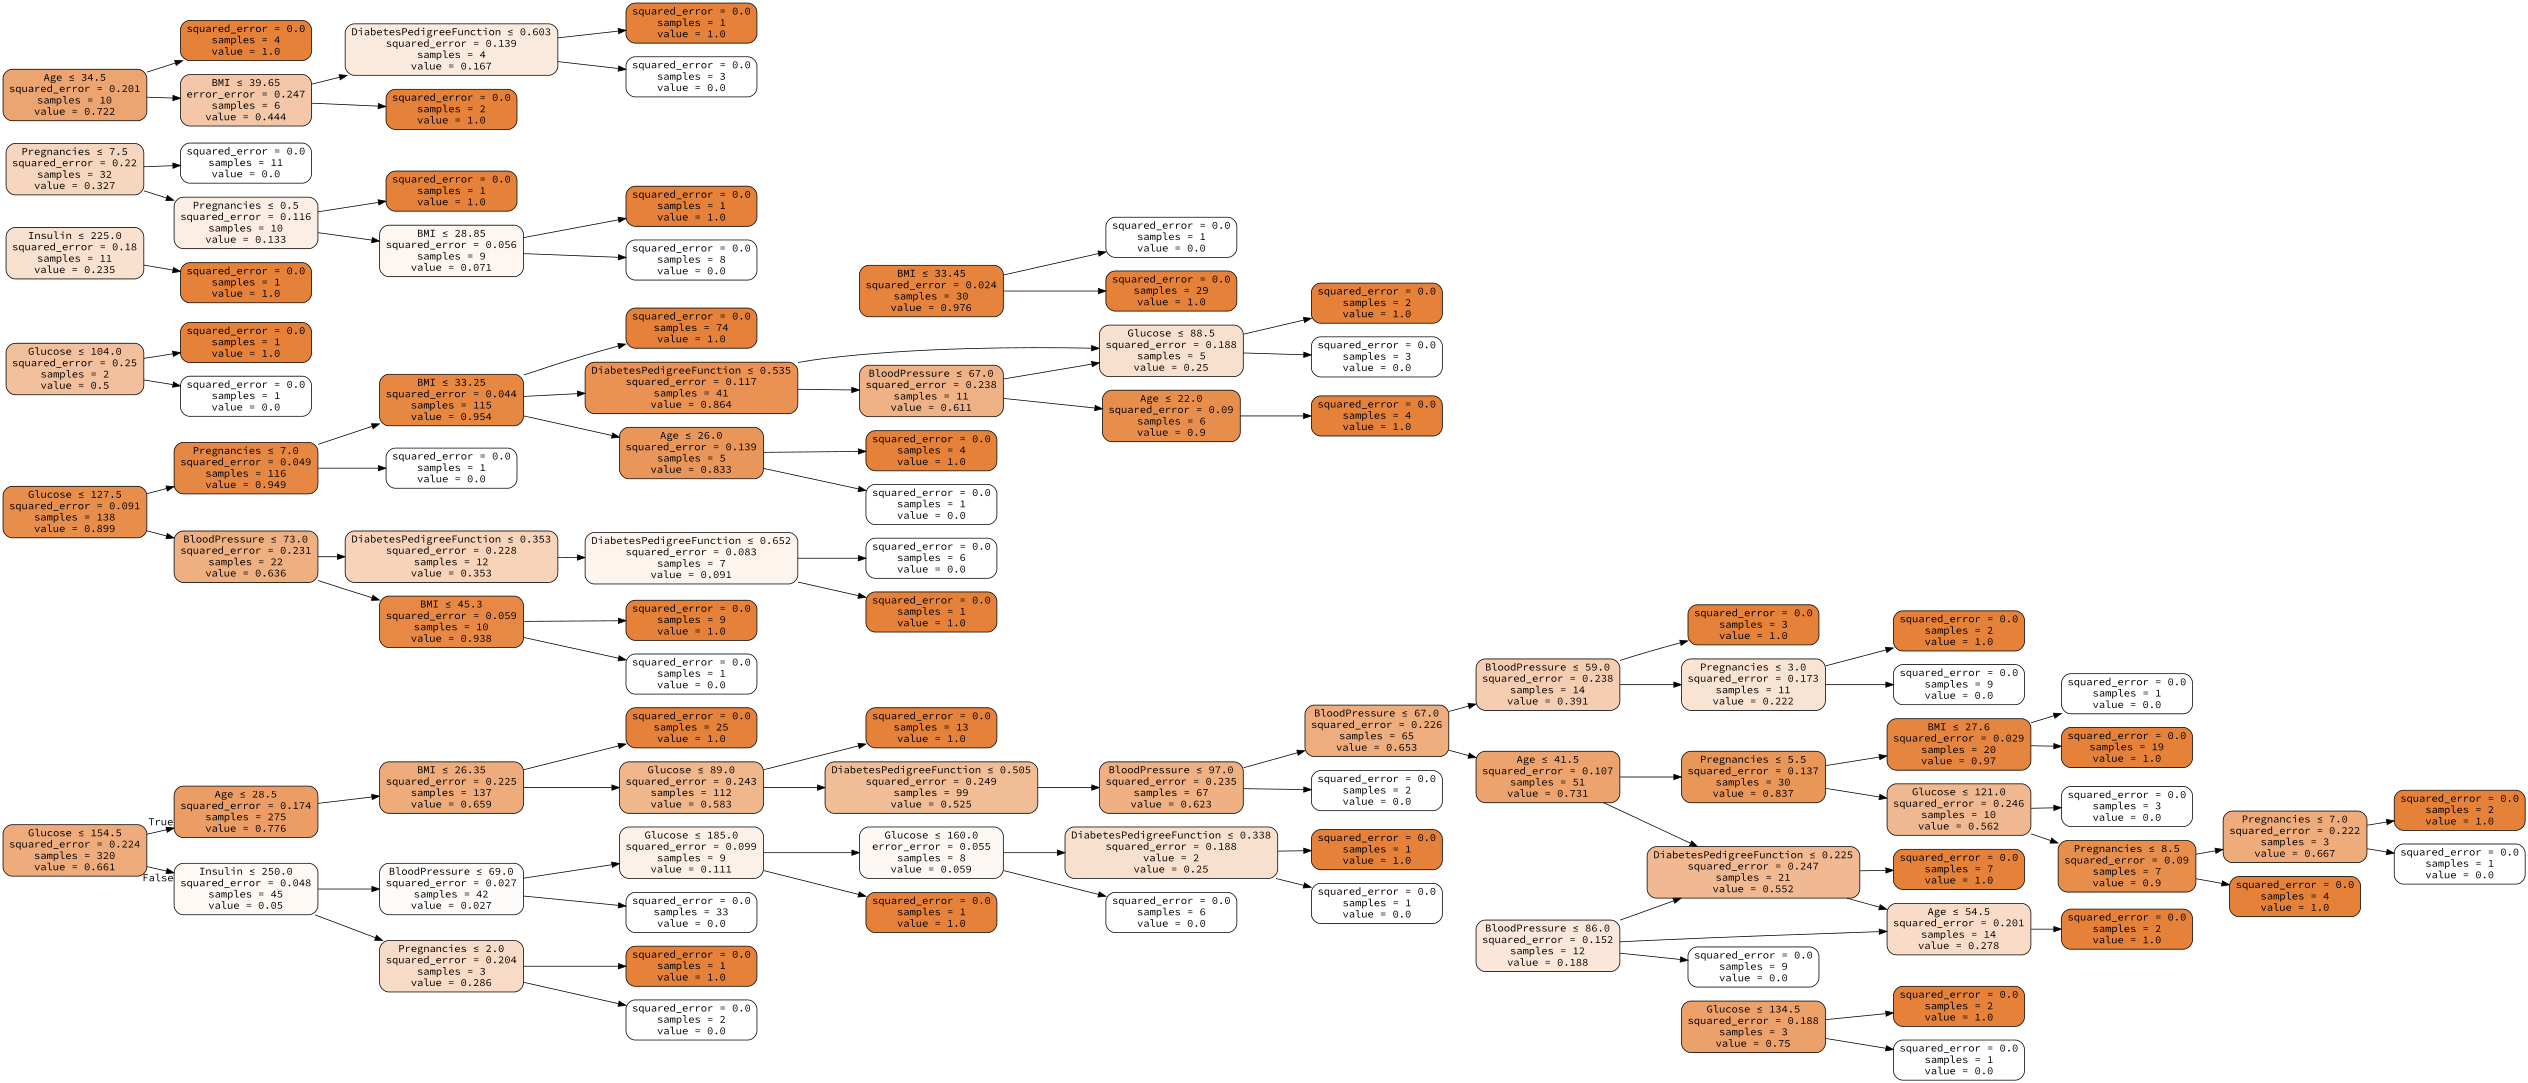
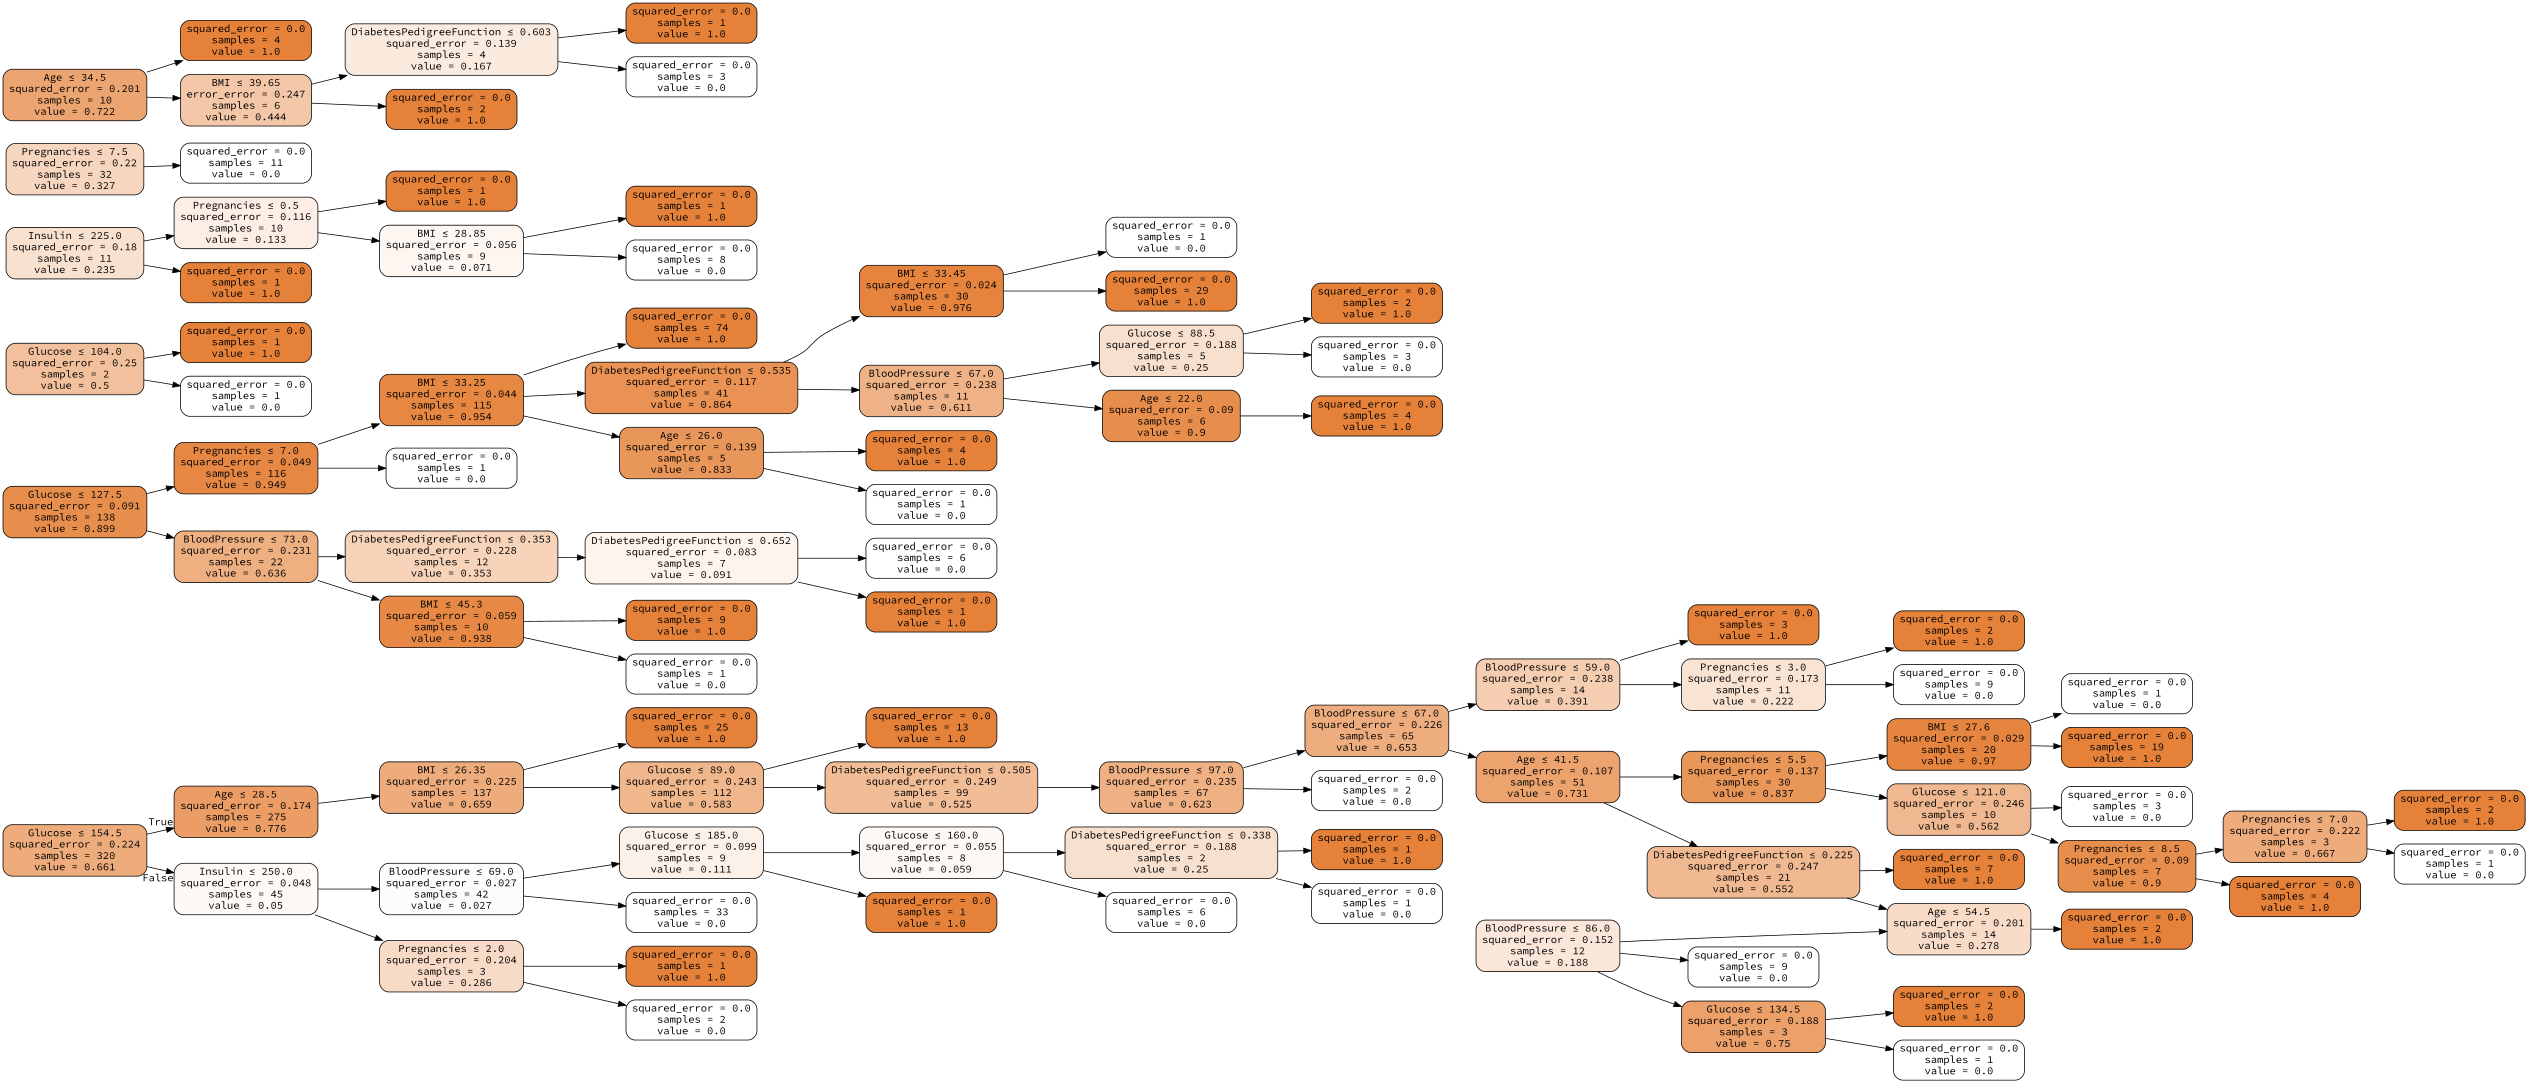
  digraph {
    fontname="Source Code Pro"
    rankdir=LR
    node [color=black fillcolor="#e58139" fontname="Source Code Pro" shape=box style="filled, rounded"]
    edge [fontname="Source Code Pro"]
    n1 [fillcolor="#eeac7c" label=<Glucose &le; 154.5<br/>squared_error = 0.224<br/>samples = 320<br/>value = 0.661>]
    n2 [fillcolor="#eb9d65" label=<Age &le; 28.5<br/>squared_error = 0.174<br/>samples = 275<br/>value = 0.776>]
    n3 [fillcolor="#fef9f5" label=<Insulin &le; 250.0<br/>squared_error = 0.048<br/>samples = 45<br/>value = 0.05>]
    n4 [fillcolor="#eeac7c" label=<BMI &le; 26.35<br/>squared_error = 0.225<br/>samples = 137<br/>value = 0.659>]
    n5 [fillcolor="#fefcfa" label=<BloodPressure &le; 69.0<br/>squared_error = 0.027<br/>samples = 42<br/>value = 0.027>]
    n6 [fillcolor="#f8dbc6" label=<Pregnancies &le; 2.0<br/>squared_error = 0.204<br/>samples = 3<br/>value = 0.286>]
    n7 [fillcolor="#e88e4d" label=<Glucose &le; 127.5<br/>squared_error = 0.091<br/>samples = 138<br/>value = 0.899>]
    n8 [fillcolor="#e68743" label=<Pregnancies &le; 7.0<br/>squared_error = 0.049<br/>samples = 116<br/>value = 0.949>]
    n9 [fillcolor="#eeaf81" label=<BloodPressure &le; 73.0<br/>squared_error = 0.231<br/>samples = 22<br/>value = 0.636>]
    n10 [label=<squared_error = 0.0<br/>samples = 25<br/>value = 1.0>]
    n11 [fillcolor="#f0b68c" label=<Glucose &le; 89.0<br/>squared_error = 0.243<br/>samples = 112<br/>value = 0.583>]
    n12 [fillcolor="#e68742" label=<BMI &le; 33.25<br/>squared_error = 0.044<br/>samples = 115<br/>value = 0.954>]
    n13 [fillcolor="#ffffff" label=<squared_error = 0.0<br/>samples = 1<br/>value = 0.0>]
    n14 [fillcolor="#f6d3b9" label=<DiabetesPedigreeFunction &le; 0.353<br/>squared_error = 0.228<br/>samples = 12<br/>value = 0.353>]
    n15 [fillcolor="#e78945" label=<BMI &le; 45.3<br/>squared_error = 0.059<br/>samples = 10<br/>value = 0.938>]
    n16 [label=<squared_error = 0.0<br/>samples = 74<br/>value = 1.0>]
    n17 [fillcolor="#e99254" label=<DiabetesPedigreeFunction &le; 0.535<br/>squared_error = 0.117<br/>samples = 41<br/>value = 0.864>]
    n18 [fillcolor="#e9965a" label=<Age &le; 26.0<br/>squared_error = 0.139<br/>samples = 5<br/>value = 0.833>]
    n19 [fillcolor="#e6843e" label=<BMI &le; 33.45<br/>squared_error = 0.024<br/>samples = 30<br/>value = 0.976>]
    n20 [fillcolor="#efb286" label=<BloodPressure &le; 67.0<br/>squared_error = 0.238<br/>samples = 11<br/>value = 0.611>]
    n21 [fillcolor="#ffffff" label=<squared_error = 0.0<br/>samples = 1<br/>value = 0.0>]
    n22 [label=<squared_error = 0.0<br/>samples = 29<br/>value = 1.0>]
    n23 [fillcolor="#f8e0ce" label=<Glucose &le; 88.5<br/>squared_error = 0.188<br/>samples = 5<br/>value = 0.25>]
    n24 [fillcolor="#e88e4d" label=<Age &le; 22.0<br/>squared_error = 0.09<br/>samples = 6<br/>value = 0.9>]
    n25 [label=<squared_error = 0.0<br/>samples = 2<br/>value = 1.0>]
    n26 [fillcolor="#ffffff" label=<squared_error = 0.0<br/>samples = 3<br/>value = 0.0>]
    n27 [label=<squared_error = 0.0<br/>samples = 4<br/>value = 1.0>]
    n28 [fillcolor="#f2c09c" label=<Glucose &le; 104.0<br/>squared_error = 0.25<br/>samples = 2<br/>value = 0.5>]
    n29 [label=<squared_error = 0.0<br/>samples = 1<br/>value = 1.0>]
    n30 [fillcolor="#ffffff" label=<squared_error = 0.0<br/>samples = 1<br/>value = 0.0>]
    n31 [fillcolor="#fdf4ed" label=<DiabetesPedigreeFunction &le; 0.652<br/>squared_error = 0.083<br/>samples = 7<br/>value = 0.091>]
    n32 [label=<squared_error = 0.0<br/>samples = 9<br/>value = 1.0>]
    n33 [fillcolor="#ffffff" label=<squared_error = 0.0<br/>samples = 1<br/>value = 0.0>]
    n34 [label=<squared_error = 0.0<br/>samples = 4<br/>value = 1.0>]
    n35 [fillcolor="#ffffff" label=<squared_error = 0.0<br/>samples = 1<br/>value = 0.0>]
    n36 [fillcolor="#ffffff" label=<squared_error = 0.0<br/>samples = 6<br/>value = 0.0>]
    n37 [label=<squared_error = 0.0<br/>samples = 1<br/>value = 1.0>]
    n38 [label=<squared_error = 0.0<br/>samples = 13<br/>value = 1.0>]
    n39 [fillcolor="#f1bd97" label=<DiabetesPedigreeFunction &le; 0.505<br/>squared_error = 0.249<br/>samples = 99<br/>value = 0.525>]
    n40 [fillcolor="#efb184" label=<BloodPressure &le; 97.0<br/>squared_error = 0.235<br/>samples = 67<br/>value = 0.623>]
    n41 [fillcolor="#eead7e" label=<BloodPressure &le; 67.0<br/>squared_error = 0.226<br/>samples = 65<br/>value = 0.653>]
    n42 [fillcolor="#ffffff" label=<squared_error = 0.0<br/>samples = 2<br/>value = 0.0>]
    n43 [fillcolor="#f6d6be" label=<Pregnancies &le; 7.5<br/>squared_error = 0.22<br/>samples = 32<br/>value = 0.327>]
    n44 [fillcolor="#ffffff" label=<squared_error = 0.0<br/>samples = 11<br/>value = 0.0>]
    n45 [fillcolor="#f5ceb2" label=<BloodPressure &le; 59.0<br/>squared_error = 0.238<br/>samples = 14<br/>value = 0.391>]
    n46 [fillcolor="#eca36e" label=<Age &le; 41.5<br/>squared_error = 0.107<br/>samples = 51<br/>value = 0.731>]
    n47 [label=<squared_error = 0.0<br/>samples = 3<br/>value = 1.0>]
    n48 [fillcolor="#f9e3d3" label=<Pregnancies &le; 3.0<br/>squared_error = 0.173<br/>samples = 11<br/>value = 0.222>]
    n49 [fillcolor="#e99659" label=<Pregnancies &le; 5.5<br/>squared_error = 0.137<br/>samples = 30<br/>value = 0.837>]
    n50 [fillcolor="#f1b992" label=<DiabetesPedigreeFunction &le; 0.225<br/>squared_error = 0.247<br/>samples = 21<br/>value = 0.552>]
    n51 [label=<squared_error = 0.0<br/>samples = 2<br/>value = 1.0>]
    n52 [fillcolor="#ffffff" label=<squared_error = 0.0<br/>samples = 9<br/>value = 0.0>]
    n53 [fillcolor="#e6853f" label=<BMI &le; 27.6<br/>squared_error = 0.029<br/>samples = 20<br/>value = 0.97>]
    n54 [fillcolor="#f0b890" label=<Glucose &le; 121.0<br/>squared_error = 0.246<br/>samples = 10<br/>value = 0.562>]
    n55 [label=<squared_error = 0.0<br/>samples = 7<br/>value = 1.0>]
    n56 [fillcolor="#f8dcc8" label=<Age &le; 54.5<br/>squared_error = 0.201<br/>samples = 14<br/>value = 0.278>]
    n57 [fillcolor="#ffffff" label=<squared_error = 0.0<br/>samples = 1<br/>value = 0.0>]
    n58 [label=<squared_error = 0.0<br/>samples = 19<br/>value = 1.0>]
    n59 [fillcolor="#ffffff" label=<squared_error = 0.0<br/>samples = 3<br/>value = 0.0>]
    n60 [fillcolor="#e88e4d" label=<Pregnancies &le; 8.5<br/>squared_error = 0.09<br/>samples = 7<br/>value = 0.9>]
    n61 [fillcolor="#eeab7b" label=<Pregnancies &le; 7.0<br/>squared_error = 0.222<br/>samples = 3<br/>value = 0.667>]
    n62 [label=<squared_error = 0.0<br/>samples = 4<br/>value = 1.0>]
    n63 [label=<squared_error = 0.0<br/>samples = 2<br/>value = 1.0>]
    n64 [fillcolor="#ffffff" label=<squared_error = 0.0<br/>samples = 1<br/>value = 0.0>]
    n65 [label=<squared_error = 0.0<br/>samples = 2<br/>value = 1.0>]
    n66 [fillcolor="#fae7da" label=<BloodPressure &le; 86.0<br/>squared_error = 0.152<br/>samples = 12<br/>value = 0.188>]
    n67 [fillcolor="#ffffff" label=<squared_error = 0.0<br/>samples = 9<br/>value = 0.0>]
    n68 [fillcolor="#eca06a" label=<Glucose &le; 134.5<br/>squared_error = 0.188<br/>samples = 3<br/>value = 0.75>]
    n69 [label=<squared_error = 0.0<br/>samples = 2<br/>value = 1.0>]
    n70 [fillcolor="#ffffff" label=<squared_error = 0.0<br/>samples = 1<br/>value = 0.0>]
    n71 [fillcolor="#eca470" label=<Age &le; 34.5<br/>squared_error = 0.201<br/>samples = 10<br/>value = 0.722>]
    n72 [label=<squared_error = 0.0<br/>samples = 4<br/>value = 1.0>]
    n73 [fillcolor="#f3c7a7" label=<BMI &le; 39.65<br/>error_error = 0.247<br/>samples = 6<br/>value = 0.444>]
    n74 [fillcolor="#f9e1d0" label=<Insulin &le; 225.0<br/>squared_error = 0.18<br/>samples = 11<br/>value = 0.235>]
    n75 [fillcolor="#fceee5" label=<Pregnancies &le; 0.5<br/>squared_error = 0.116<br/>samples = 10<br/>value = 0.133>]
    n76 [label=<squared_error = 0.0<br/>samples = 1<br/>value = 1.0>]
    n77 [fillcolor="#fbeade" label=<DiabetesPedigreeFunction &le; 0.603<br/>squared_error = 0.139<br/>samples = 4<br/>value = 0.167>]
    n78 [label=<squared_error = 0.0<br/>samples = 2<br/>value = 1.0>]
    n79 [label=<squared_error = 0.0<br/>samples = 1<br/>value = 1.0>]
    n80 [fillcolor="#ffffff" label=<squared_error = 0.0<br/>samples = 3<br/>value = 0.0>]
    n81 [label=<squared_error = 0.0<br/>samples = 1<br/>value = 1.0>]
    n82 [fillcolor="#fdf6f1" label=<BMI &le; 28.85<br/>squared_error = 0.056<br/>samples = 9<br/>value = 0.071>]
    n83 [label=<squared_error = 0.0<br/>samples = 1<br/>value = 1.0>]
    n84 [fillcolor="#ffffff" label=<squared_error = 0.0<br/>samples = 8<br/>value = 0.0>]
    n85 [fillcolor="#fcf1e9" label=<Glucose &le; 185.0<br/>squared_error = 0.099<br/>samples = 9<br/>value = 0.111>]
    n86 [fillcolor="#ffffff" label=<squared_error = 0.0<br/>samples = 33<br/>value = 0.0>]
    n87 [label=<squared_error = 0.0<br/>samples = 1<br/>value = 1.0>]
    n88 [fillcolor="#ffffff" label=<squared_error = 0.0<br/>samples = 2<br/>value = 0.0>]
-   n89 [fillcolor="#fdf8f3" label=<Glucose &le; 160.0<br/>error_error = 0.055<br/>samples = 8<br/>value = 0.059>]
+   n89 [fillcolor="#fdf8f3" label=<Glucose &le; 160.0<br/>squared_error = 0.055<br/>samples = 8<br/>value = 0.059>]
    n90 [label=<squared_error = 0.0<br/>samples = 1<br/>value = 1.0>]
-   n91 [fillcolor="#f8e0ce" label=<DiabetesPedigreeFunction &le; 0.338<br/>squared_error = 0.188<br/>value = 2<br/>value = 0.25>]
+   n91 [fillcolor="#f8e0ce" label=<DiabetesPedigreeFunction &le; 0.338<br/>squared_error = 0.188<br/>samples = 2<br/>value = 0.25>]
    n92 [fillcolor="#ffffff" label=<squared_error = 0.0<br/>samples = 6<br/>value = 0.0>]
    n93 [label=<squared_error = 0.0<br/>samples = 1<br/>value = 1.0>]
    n94 [fillcolor="#ffffff" label=<squared_error = 0.0<br/>samples = 1<br/>value = 0.0>]
    n1 -> n2 [headlabel=True labelangle=45 labeldistance=2.5]
    n1 -> n3 [headlabel=False labelangle=-45 labeldistance=2.5]
    n2 -> n4
    n3 -> n5
    n3 -> n6
    n4 -> n10
    n4 -> n11
    n5 -> n85
    n5 -> n86
    n6 -> n87
    n6 -> n88
    n7 -> n8
    n7 -> n9
    n8 -> n12
    n8 -> n13
    n9 -> n14
    n9 -> n15
    n11 -> n38
    n11 -> n39
    n12 -> n16
    n12 -> n17
    n12 -> n18
    n14 -> n31
    n15 -> n32
    n15 -> n33
-   n17 -> n23
+   n17 -> n19
    n17 -> n20
    n18 -> n34
    n18 -> n35
    n19 -> n21
    n19 -> n22
    n20 -> n23
    n20 -> n24
    n23 -> n25
    n23 -> n26
    n24 -> n27
    n28 -> n29
    n28 -> n30
    n31 -> n36
    n31 -> n37
    n39 -> n40
    n40 -> n41
    n40 -> n42
    n41 -> n45
    n41 -> n46
    n43 -> n44
    n45 -> n47
    n45 -> n48
    n46 -> n49
    n46 -> n50
    n48 -> n51
    n48 -> n52
    n49 -> n53
    n49 -> n54
    n50 -> n55
    n50 -> n56
    n53 -> n57
    n53 -> n58
    n54 -> n59
    n54 -> n60
    n56 -> n65
    n60 -> n61
    n60 -> n62
    n61 -> n63
    n61 -> n64
    n66 -> n56
    n66 -> n67
-   n66 -> n50
+   n66 -> n68
    n68 -> n69
    n68 -> n70
    n71 -> n72
    n71 -> n73
    n73 -> n77
    n73 -> n78
-   n43 -> n75
+   n74 -> n75
    n74 -> n76
    n75 -> n81
    n75 -> n82
    n77 -> n79
    n77 -> n80
    n82 -> n83
    n82 -> n84
    n85 -> n89
    n85 -> n90
    n89 -> n91
    n89 -> n92
    n91 -> n93
    n91 -> n94
  }
